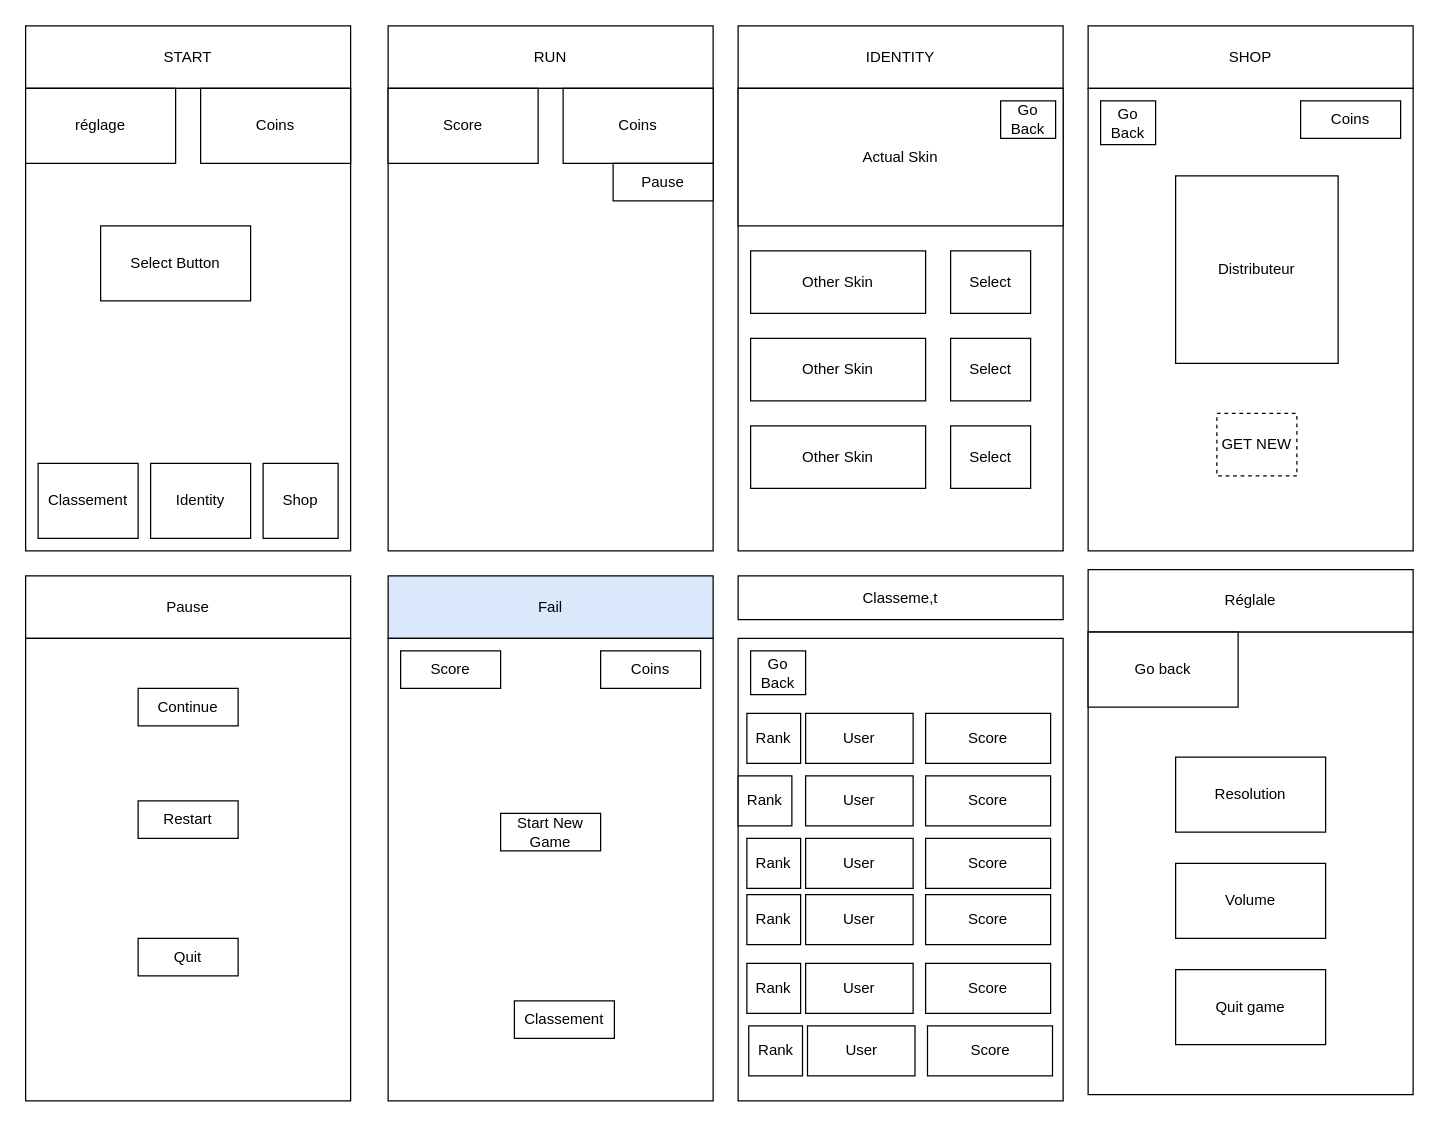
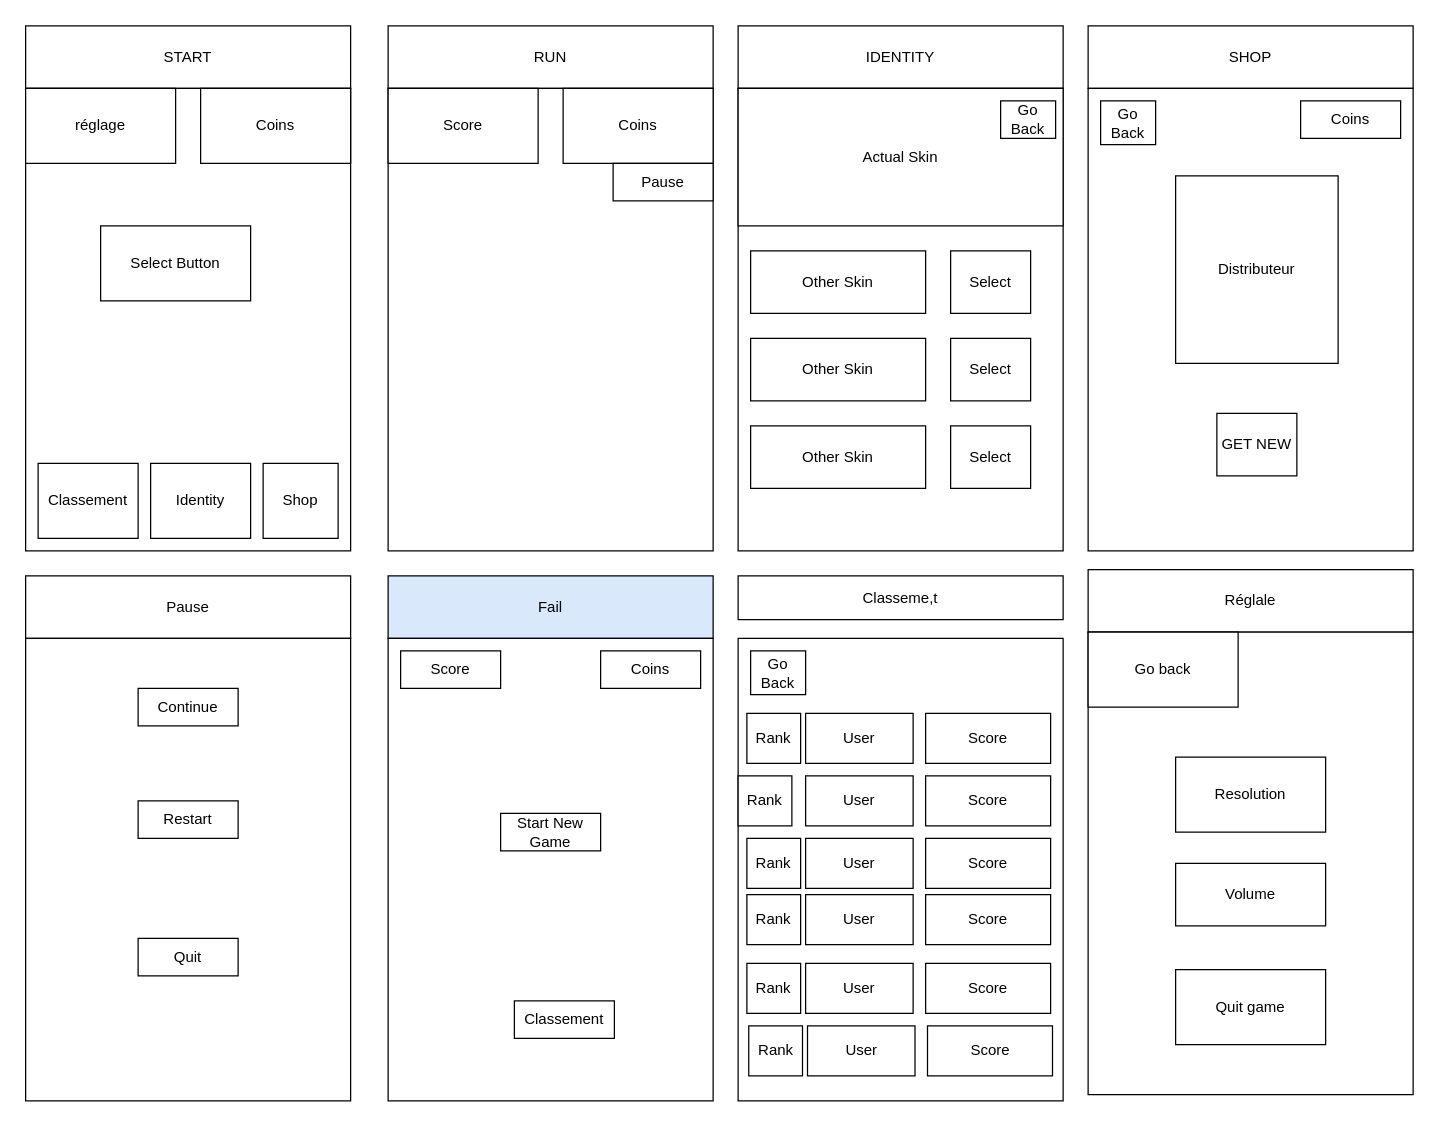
  <mxCell id="0" />
  <mxCell id="1" parent="0" />
  <mxCell id="2" value="START" style="rounded=0;whiteSpace=wrap;html=1;" vertex="1" parent="1"><mxGeometry x="20" y="20" width="260" height="50" as="geometry" /></mxCell>
  <mxCell id="3" value="" style="rounded=0;whiteSpace=wrap;html=1;" vertex="1" parent="1"><mxGeometry x="20" y="70" width="260" height="370" as="geometry" /></mxCell>
  <mxCell id="4" value="Select Button" style="rounded=0;whiteSpace=wrap;html=1;" vertex="1" parent="1"><mxGeometry x="80" y="180" width="120" height="60" as="geometry" /></mxCell>
  <mxCell id="5" value="réglage" style="rounded=0;whiteSpace=wrap;html=1;" vertex="1" parent="1"><mxGeometry x="20" y="70" width="120" height="60" as="geometry" /></mxCell>
  <mxCell id="6" value="Coins" style="rounded=0;whiteSpace=wrap;html=1;" vertex="1" parent="1"><mxGeometry x="160" y="70" width="120" height="60" as="geometry" /></mxCell>
  <mxCell id="7" value="RUN" style="rounded=0;whiteSpace=wrap;html=1;" vertex="1" parent="1"><mxGeometry x="310" y="20" width="260" height="50" as="geometry" /></mxCell>
  <mxCell id="8" value="" style="rounded=0;whiteSpace=wrap;html=1;" vertex="1" parent="1"><mxGeometry x="310" y="70" width="260" height="370" as="geometry" /></mxCell>
  <mxCell id="9" value="Score" style="rounded=0;whiteSpace=wrap;html=1;" vertex="1" parent="1"><mxGeometry x="310" y="70" width="120" height="60" as="geometry" /></mxCell>
  <mxCell id="10" value="Coins" style="rounded=0;whiteSpace=wrap;html=1;" vertex="1" parent="1"><mxGeometry x="450" y="70" width="120" height="60" as="geometry" /></mxCell>
  <mxCell id="11" value="Pause" style="rounded=0;whiteSpace=wrap;html=1;" vertex="1" parent="1"><mxGeometry x="490" y="130" width="80" height="30" as="geometry" /></mxCell>
  <mxCell id="12" value="Pause" style="rounded=0;whiteSpace=wrap;html=1;" vertex="1" parent="1"><mxGeometry x="20" y="460" width="260" height="50" as="geometry" /></mxCell>
  <mxCell id="13" value="" style="rounded=0;whiteSpace=wrap;html=1;" vertex="1" parent="1"><mxGeometry x="20" y="510" width="260" height="370" as="geometry" /></mxCell>
  <mxCell id="14" value="Continue" style="rounded=0;whiteSpace=wrap;html=1;" vertex="1" parent="1"><mxGeometry x="110" y="550" width="80" height="30" as="geometry" /></mxCell>
  <mxCell id="15" value="Restart" style="rounded=0;whiteSpace=wrap;html=1;" vertex="1" parent="1"><mxGeometry x="110" y="640" width="80" height="30" as="geometry" /></mxCell>
  <mxCell id="16" value="Quit" style="rounded=0;whiteSpace=wrap;html=1;" vertex="1" parent="1"><mxGeometry x="110" y="750" width="80" height="30" as="geometry" /></mxCell>
  <mxCell id="17" value="Fail" style="rounded=0;whiteSpace=wrap;html=1;fillColor=#dae8fc;" vertex="1" parent="1"><mxGeometry x="310" y="460" width="260" height="50" as="geometry" /></mxCell>
  <mxCell id="18" value="" style="rounded=0;whiteSpace=wrap;html=1;" vertex="1" parent="1"><mxGeometry x="310" y="510" width="260" height="370" as="geometry" /></mxCell>
  <mxCell id="19" value="Start New Game" style="rounded=0;whiteSpace=wrap;html=1;" vertex="1" parent="1"><mxGeometry x="400" y="650" width="80" height="30" as="geometry" /></mxCell>
  <mxCell id="20" value="Classement" style="rounded=0;whiteSpace=wrap;html=1;" vertex="1" parent="1"><mxGeometry x="411" y="800" width="80" height="30" as="geometry" /></mxCell>
  <mxCell id="21" value="Score" style="rounded=0;whiteSpace=wrap;html=1;" vertex="1" parent="1"><mxGeometry x="320" y="520" width="80" height="30" as="geometry" /></mxCell>
  <mxCell id="22" value="Coins" style="rounded=0;whiteSpace=wrap;html=1;" vertex="1" parent="1"><mxGeometry x="480" y="520" width="80" height="30" as="geometry" /></mxCell>
  <mxCell id="23" value="Classement" style="rounded=0;whiteSpace=wrap;html=1;" vertex="1" parent="1"><mxGeometry x="30" y="370" width="80" height="60" as="geometry" /></mxCell>
  <mxCell id="24" value="Shop" style="rounded=0;whiteSpace=wrap;html=1;" vertex="1" parent="1"><mxGeometry x="210" y="370" width="60" height="60" as="geometry" /></mxCell>
  <mxCell id="25" value="Identity" style="rounded=0;whiteSpace=wrap;html=1;" vertex="1" parent="1"><mxGeometry x="120" y="370" width="80" height="60" as="geometry" /></mxCell>
  <mxCell id="26" value="IDENTITY" style="rounded=0;whiteSpace=wrap;html=1;" vertex="1" parent="1"><mxGeometry x="590" y="20" width="260" height="50" as="geometry" /></mxCell>
  <mxCell id="27" value="" style="rounded=0;whiteSpace=wrap;html=1;" vertex="1" parent="1"><mxGeometry x="590" y="70" width="260" height="370" as="geometry" /></mxCell>
  <mxCell id="28" value="Actual Skin" style="rounded=0;whiteSpace=wrap;html=1;" vertex="1" parent="1"><mxGeometry x="590" y="70" width="260" height="110" as="geometry" /></mxCell>
  <mxCell id="29" value="Other Skin" style="rounded=0;whiteSpace=wrap;html=1;" vertex="1" parent="1"><mxGeometry x="600" y="200" width="140" height="50" as="geometry" /></mxCell>
  <mxCell id="30" value="Other Skin" style="rounded=0;whiteSpace=wrap;html=1;" vertex="1" parent="1"><mxGeometry x="600" y="270" width="140" height="50" as="geometry" /></mxCell>
  <mxCell id="31" value="Other Skin" style="rounded=0;whiteSpace=wrap;html=1;" vertex="1" parent="1"><mxGeometry x="600" y="340" width="140" height="50" as="geometry" /></mxCell>
  <mxCell id="32" value="Select" style="rounded=0;whiteSpace=wrap;html=1;" vertex="1" parent="1"><mxGeometry x="760" y="200" width="64" height="50" as="geometry" /></mxCell>
  <mxCell id="33" value="Select" style="rounded=0;whiteSpace=wrap;html=1;" vertex="1" parent="1"><mxGeometry x="760" y="270" width="64" height="50" as="geometry" /></mxCell>
  <mxCell id="34" value="Select" style="rounded=0;whiteSpace=wrap;html=1;" vertex="1" parent="1"><mxGeometry x="760" y="340" width="64" height="50" as="geometry" /></mxCell>
  <mxCell id="35" value="SHOP" style="rounded=0;whiteSpace=wrap;html=1;" vertex="1" parent="1"><mxGeometry x="870" y="20" width="260" height="50" as="geometry" /></mxCell>
  <mxCell id="36" value="" style="rounded=0;whiteSpace=wrap;html=1;" vertex="1" parent="1"><mxGeometry x="870" y="70" width="260" height="370" as="geometry" /></mxCell>
  <mxCell id="37" value="Distributeur" style="rounded=0;whiteSpace=wrap;html=1;" vertex="1" parent="1"><mxGeometry x="940" y="140" width="130" height="150" as="geometry" /></mxCell>
  <mxCell id="38" value="Coins" style="rounded=0;whiteSpace=wrap;html=1;" vertex="1" parent="1"><mxGeometry x="1040" y="80" width="80" height="30" as="geometry" /></mxCell>
- <mxCell id="39" value="GET NEW" style="rounded=0;whiteSpace=wrap;html=1;dashed=1;" vertex="1" parent="1"><mxGeometry x="973" y="330" width="64" height="50" as="geometry" /></mxCell>
+ <mxCell id="39" value="GET NEW" style="rounded=0;whiteSpace=wrap;html=1;" vertex="1" parent="1"><mxGeometry x="973" y="330" width="64" height="50" as="geometry" /></mxCell>
  <mxCell id="40" value="Go Back" style="rounded=0;whiteSpace=wrap;html=1;" vertex="1" parent="1"><mxGeometry x="880" y="80" width="44" height="35" as="geometry" /></mxCell>
  <mxCell id="41" value="Go Back" style="rounded=0;whiteSpace=wrap;html=1;" vertex="1" parent="1"><mxGeometry x="800" y="80" width="44" height="30" as="geometry" /></mxCell>
  <mxCell id="42" value="Classeme,t" style="rounded=0;whiteSpace=wrap;html=1;" vertex="1" parent="1"><mxGeometry x="590" y="460" width="260" height="35" as="geometry" /></mxCell>
  <mxCell id="43" value="" style="rounded=0;whiteSpace=wrap;html=1;" vertex="1" parent="1"><mxGeometry x="590" y="510" width="260" height="370" as="geometry" /></mxCell>
  <mxCell id="44" value="Score" style="rounded=0;whiteSpace=wrap;html=1;" vertex="1" parent="1"><mxGeometry x="740" y="570" width="100" height="40" as="geometry" /></mxCell>
  <mxCell id="45" value="Go Back" style="rounded=0;whiteSpace=wrap;html=1;" vertex="1" parent="1"><mxGeometry x="600" y="520" width="44" height="35" as="geometry" /></mxCell>
  <mxCell id="46" value="User" style="rounded=0;whiteSpace=wrap;html=1;" vertex="1" parent="1"><mxGeometry x="644" y="570" width="86" height="40" as="geometry" /></mxCell>
  <mxCell id="47" value="Rank" style="rounded=0;whiteSpace=wrap;html=1;" vertex="1" parent="1"><mxGeometry x="597" y="570" width="43" height="40" as="geometry" /></mxCell>
  <mxCell id="48" value="Score" style="rounded=0;whiteSpace=wrap;html=1;" vertex="1" parent="1"><mxGeometry x="740" y="620" width="100" height="40" as="geometry" /></mxCell>
  <mxCell id="49" value="User" style="rounded=0;whiteSpace=wrap;html=1;" vertex="1" parent="1"><mxGeometry x="644" y="620" width="86" height="40" as="geometry" /></mxCell>
  <mxCell id="50" value="Rank" style="rounded=0;whiteSpace=wrap;html=1;" vertex="1" parent="1"><mxGeometry x="590" y="620" width="43" height="40" as="geometry" /></mxCell>
  <mxCell id="51" value="Score" style="rounded=0;whiteSpace=wrap;html=1;" vertex="1" parent="1"><mxGeometry x="740" y="670" width="100" height="40" as="geometry" /></mxCell>
  <mxCell id="52" value="User" style="rounded=0;whiteSpace=wrap;html=1;" vertex="1" parent="1"><mxGeometry x="644" y="670" width="86" height="40" as="geometry" /></mxCell>
  <mxCell id="53" value="Rank" style="rounded=0;whiteSpace=wrap;html=1;" vertex="1" parent="1"><mxGeometry x="597" y="670" width="43" height="40" as="geometry" /></mxCell>
  <mxCell id="54" value="Score" style="rounded=0;whiteSpace=wrap;html=1;" vertex="1" parent="1"><mxGeometry x="740" y="715" width="100" height="40" as="geometry" /></mxCell>
  <mxCell id="55" value="User" style="rounded=0;whiteSpace=wrap;html=1;" vertex="1" parent="1"><mxGeometry x="644" y="715" width="86" height="40" as="geometry" /></mxCell>
  <mxCell id="56" value="Rank" style="rounded=0;whiteSpace=wrap;html=1;" vertex="1" parent="1"><mxGeometry x="597" y="715" width="43" height="40" as="geometry" /></mxCell>
  <mxCell id="57" value="Score" style="rounded=0;whiteSpace=wrap;html=1;" vertex="1" parent="1"><mxGeometry x="740" y="770" width="100" height="40" as="geometry" /></mxCell>
  <mxCell id="58" value="User" style="rounded=0;whiteSpace=wrap;html=1;" vertex="1" parent="1"><mxGeometry x="644" y="770" width="86" height="40" as="geometry" /></mxCell>
  <mxCell id="59" value="Rank" style="rounded=0;whiteSpace=wrap;html=1;" vertex="1" parent="1"><mxGeometry x="597" y="770" width="43" height="40" as="geometry" /></mxCell>
  <mxCell id="60" value="Score" style="rounded=0;whiteSpace=wrap;html=1;" vertex="1" parent="1"><mxGeometry x="741.5" y="820" width="100" height="40" as="geometry" /></mxCell>
  <mxCell id="61" value="User" style="rounded=0;whiteSpace=wrap;html=1;" vertex="1" parent="1"><mxGeometry x="645.5" y="820" width="86" height="40" as="geometry" /></mxCell>
  <mxCell id="62" value="Rank" style="rounded=0;whiteSpace=wrap;html=1;" vertex="1" parent="1"><mxGeometry x="598.5" y="820" width="43" height="40" as="geometry" /></mxCell>
  <mxCell id="63" value="Réglale" style="rounded=0;whiteSpace=wrap;html=1;" vertex="1" parent="1"><mxGeometry x="870" y="455" width="260" height="50" as="geometry" /></mxCell>
  <mxCell id="64" value="" style="rounded=0;whiteSpace=wrap;html=1;" vertex="1" parent="1"><mxGeometry x="870" y="505" width="260" height="370" as="geometry" /></mxCell>
  <mxCell id="65" value="Go back" style="rounded=0;whiteSpace=wrap;html=1;" vertex="1" parent="1"><mxGeometry x="870" y="505" width="120" height="60" as="geometry" /></mxCell>
  <mxCell id="66" value="Resolution" style="rounded=0;whiteSpace=wrap;html=1;" vertex="1" parent="1"><mxGeometry x="940" y="605" width="120" height="60" as="geometry" /></mxCell>
- <mxCell id="67" value="Volume" style="rounded=0;whiteSpace=wrap;html=1;" vertex="1" parent="1"><mxGeometry x="940" y="690" width="120" height="60" as="geometry" /></mxCell>
+ <mxCell id="67" value="Volume" style="rounded=0;whiteSpace=wrap;html=1;" vertex="1" parent="1"><mxGeometry x="940" y="690" width="120" height="50" as="geometry" /></mxCell>
  <mxCell id="68" value="Quit game" style="rounded=0;whiteSpace=wrap;html=1;" vertex="1" parent="1"><mxGeometry x="940" y="775" width="120" height="60" as="geometry" /></mxCell>
